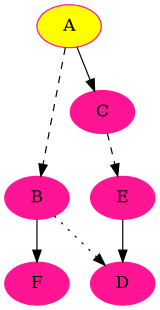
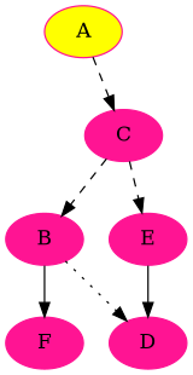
  digraph {
    node [color=deeppink style=filled]
    edge [style=dashed]
    A [fillcolor=yellow]
    B
    C
    D
    F
    E
-   A -> B
-   A -> C [style=solid]
+   C -> B
+   A -> C
    B -> D [style=dotted]
    B -> F [style=solid]
    C -> E
    E -> D [style=solid]
  }
